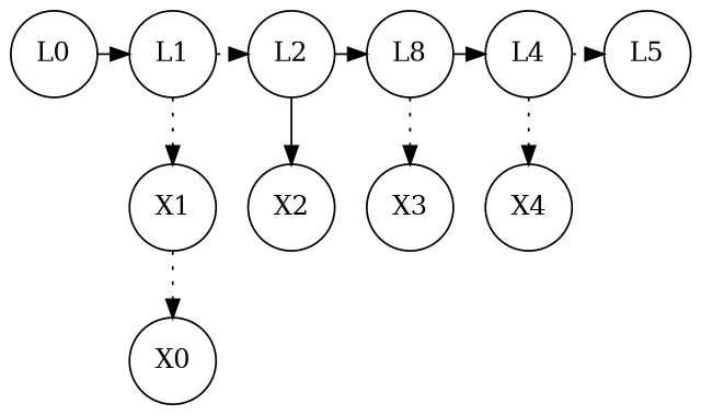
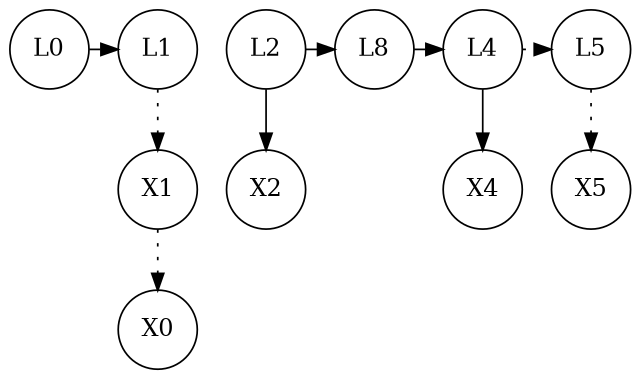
  digraph {
    node [shape=circle]
    edge [style=dotted]
    L0
    L1
    L2
    n4 [label=L8]
    L4
    L5
    X1
    X2
-   X3
    X4
+   X5
    X0
    subgraph sub_1 {
      rank=min
      L0
      L1
      L2
      n4
      L4
      L5
    }
    L0 -> L1 [style=solid]
-   L1 -> L2
    L1 -> X1
    L2 -> n4 [style=solid]
    L2 -> X2 [style=solid]
    n4 -> L4 [style=solid]
-   n4 -> X3
    L4 -> L5
-   L4 -> X4
+   L4 -> X4 [style=solid]
+   L5 -> X5
    X1 -> X0
  }
